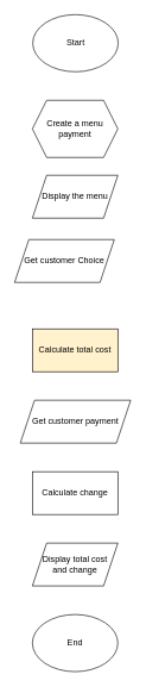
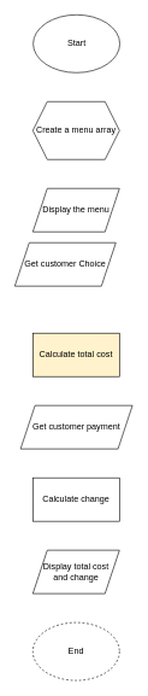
  <mxCell id="0" />
  <mxCell id="1" parent="0" />
  <mxCell id="2" value="Start" style="ellipse;whiteSpace=wrap;html=1;" vertex="1" parent="1"><mxGeometry x="45.5" y="20" width="120" height="80" as="geometry" /></mxCell>
- <mxCell id="3" value="Create a menu payment" style="shape=hexagon;perimeter=hexagonPerimeter2;whiteSpace=wrap;html=1;fixedSize=1;" vertex="1" parent="1"><mxGeometry x="45" y="140" width="120" height="80" as="geometry" /></mxCell>
- <mxCell id="4" value="Display the menu" style="shape=parallelogram;perimeter=parallelogramPerimeter;whiteSpace=wrap;html=1;fixedSize=1;" vertex="1" parent="1"><mxGeometry x="45" y="245" width="120" height="60" as="geometry" /></mxCell>
+ <mxCell id="3" value="Create a menu array" style="shape=hexagon;perimeter=hexagonPerimeter2;whiteSpace=wrap;html=1;fixedSize=1;" vertex="1" parent="1"><mxGeometry x="45" y="140" width="120" height="80" as="geometry" /></mxCell>
+ <mxCell id="4" value="Display the menu" style="shape=parallelogram;perimeter=parallelogramPerimeter;whiteSpace=wrap;html=1;fixedSize=1;" vertex="1" parent="1"><mxGeometry x="45" y="260" width="120" height="60" as="geometry" /></mxCell>
  <mxCell id="5" value="Get customer Choice" style="shape=parallelogram;perimeter=parallelogramPerimeter;whiteSpace=wrap;html=1;fixedSize=1;" vertex="1" parent="1"><mxGeometry x="20" y="335" width="140" height="60" as="geometry" /></mxCell>
  <mxCell id="6" value="Calculate total cost" style="rounded=0;whiteSpace=wrap;html=1;fillColor=#fff2cc;" vertex="1" parent="1"><mxGeometry x="45" y="460" width="120" height="60" as="geometry" /></mxCell>
  <mxCell id="7" value="Get customer payment" style="shape=parallelogram;perimeter=parallelogramPerimeter;whiteSpace=wrap;html=1;fixedSize=1;" vertex="1" parent="1"><mxGeometry x="28" y="560" width="155" height="60" as="geometry" /></mxCell>
  <mxCell id="8" value="Calculate change" style="rounded=0;whiteSpace=wrap;html=1;" vertex="1" parent="1"><mxGeometry x="45" y="660" width="120" height="60" as="geometry" /></mxCell>
  <mxCell id="9" value="Display total cost&lt;div&gt;and change&lt;/div&gt;" style="shape=parallelogram;perimeter=parallelogramPerimeter;whiteSpace=wrap;html=1;fixedSize=1;" vertex="1" parent="1"><mxGeometry x="45" y="760" width="120" height="60" as="geometry" /></mxCell>
- <mxCell id="10" value="End" style="ellipse;whiteSpace=wrap;html=1;" vertex="1" parent="1"><mxGeometry x="45" y="860" width="120" height="80" as="geometry" /></mxCell>
+ <mxCell id="10" value="End" style="ellipse;whiteSpace=wrap;html=1;dashed=1;" vertex="1" parent="1"><mxGeometry x="45" y="860" width="120" height="80" as="geometry" /></mxCell>
